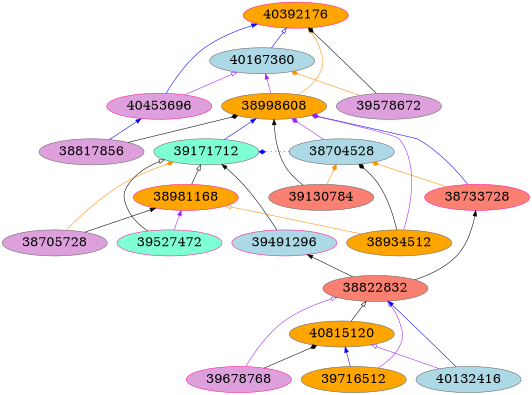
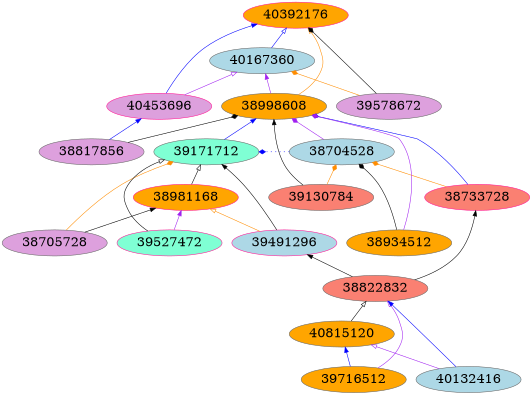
  digraph {
    fontsize=24
    rankdir=BT
    node [color=gray40 fillcolor=orange fontsize=24 shape=ellipse style=filled]
    edge [arrowhead=normal color=black constraint=true style=solid]
    38822832 [fillcolor=salmon]
    40815120
-   39678768 [color=deeppink fillcolor=plum]
    39716512
    40132416 [fillcolor=lightblue]
    40392176 [color=deeppink]
    40167360 [fillcolor=lightblue]
    40453696 [color=deeppink fillcolor=plum]
    38998608
    38704528 [fillcolor=lightblue]
    39130784 [fillcolor=salmon]
    38733728 [color=deeppink fillcolor=salmon]
    38934512
    38817856 [fillcolor=plum]
    39578672 [fillcolor=plum]
    39171712 [fillcolor=aquamarine]
    38981168 [color=deeppink]
    38705728 [fillcolor=plum]
    39491296 [color=deeppink fillcolor=lightblue]
    39527472 [color=deeppink fillcolor=aquamarine]
    subgraph sub_1 {
      subgraph sub_2 {
        38822832
        40815120
-       39678768
        39716512
        40132416
      }
      subgraph sub_3 {
        40392176
        40167360
        40453696
        38998608
        38704528
        39130784
        38733728
        38934512
        38817856
        39578672
      }
    }
    subgraph sub_4 {
      39171712
      38981168
      38705728
      39491296
      39527472
    }
    38822832 -> 38733728
    38822832 -> 39491296
    40815120 -> 38822832 [arrowhead=onormal]
-   39678768 -> 38822832 [arrowhead=onormal color=purple]
-   39678768 -> 40815120 [arrowhead=diamond]
    39716512 -> 38822832 [arrowhead=onormal color=purple]
    39716512 -> 40815120 [color=blue]
    40132416 -> 38822832 [color=blue]
    40132416 -> 40815120 [arrowhead=onormal color=purple]
    40167360 -> 40392176 [arrowhead=onormal color=blue]
    40453696 -> 40392176 [color=blue]
    40453696 -> 40167360 [arrowhead=onormal color=purple]
    38998608 -> 40392176 [arrowhead=onormal color=darkorange]
    38998608 -> 40167360 [color=purple]
    38704528 -> 38998608 [arrowhead=diamond color=purple]
    38704528 -> 39171712 [arrowhead=diamond color=blue constraint=false style=dotted]
    39130784 -> 38998608
    39130784 -> 38704528 [arrowhead=diamond color=darkorange]
    38733728 -> 38998608 [arrowhead=diamond color=blue]
    38733728 -> 38704528 [arrowhead=diamond color=darkorange]
    38934512 -> 38998608 [arrowhead=diamond color=purple]
    38934512 -> 38704528 [arrowhead=diamond]
    38817856 -> 40453696 [color=blue]
    38817856 -> 38998608 [arrowhead=diamond]
    39578672 -> 40392176 [arrowhead=diamond]
    39578672 -> 40167360 [arrowhead=diamond color=darkorange]
    39171712 -> 38998608 [color=blue]
    38981168 -> 39171712 [arrowhead=onormal]
    38705728 -> 39171712 [arrowhead=diamond color=darkorange]
    38705728 -> 38981168
    39491296 -> 39171712
-   38934512 -> 38981168 [arrowhead=onormal color=darkorange]
+   39491296 -> 38981168 [arrowhead=onormal color=darkorange]
    39527472 -> 39171712 [arrowhead=onormal]
    39527472 -> 38981168 [color=purple]
  }
